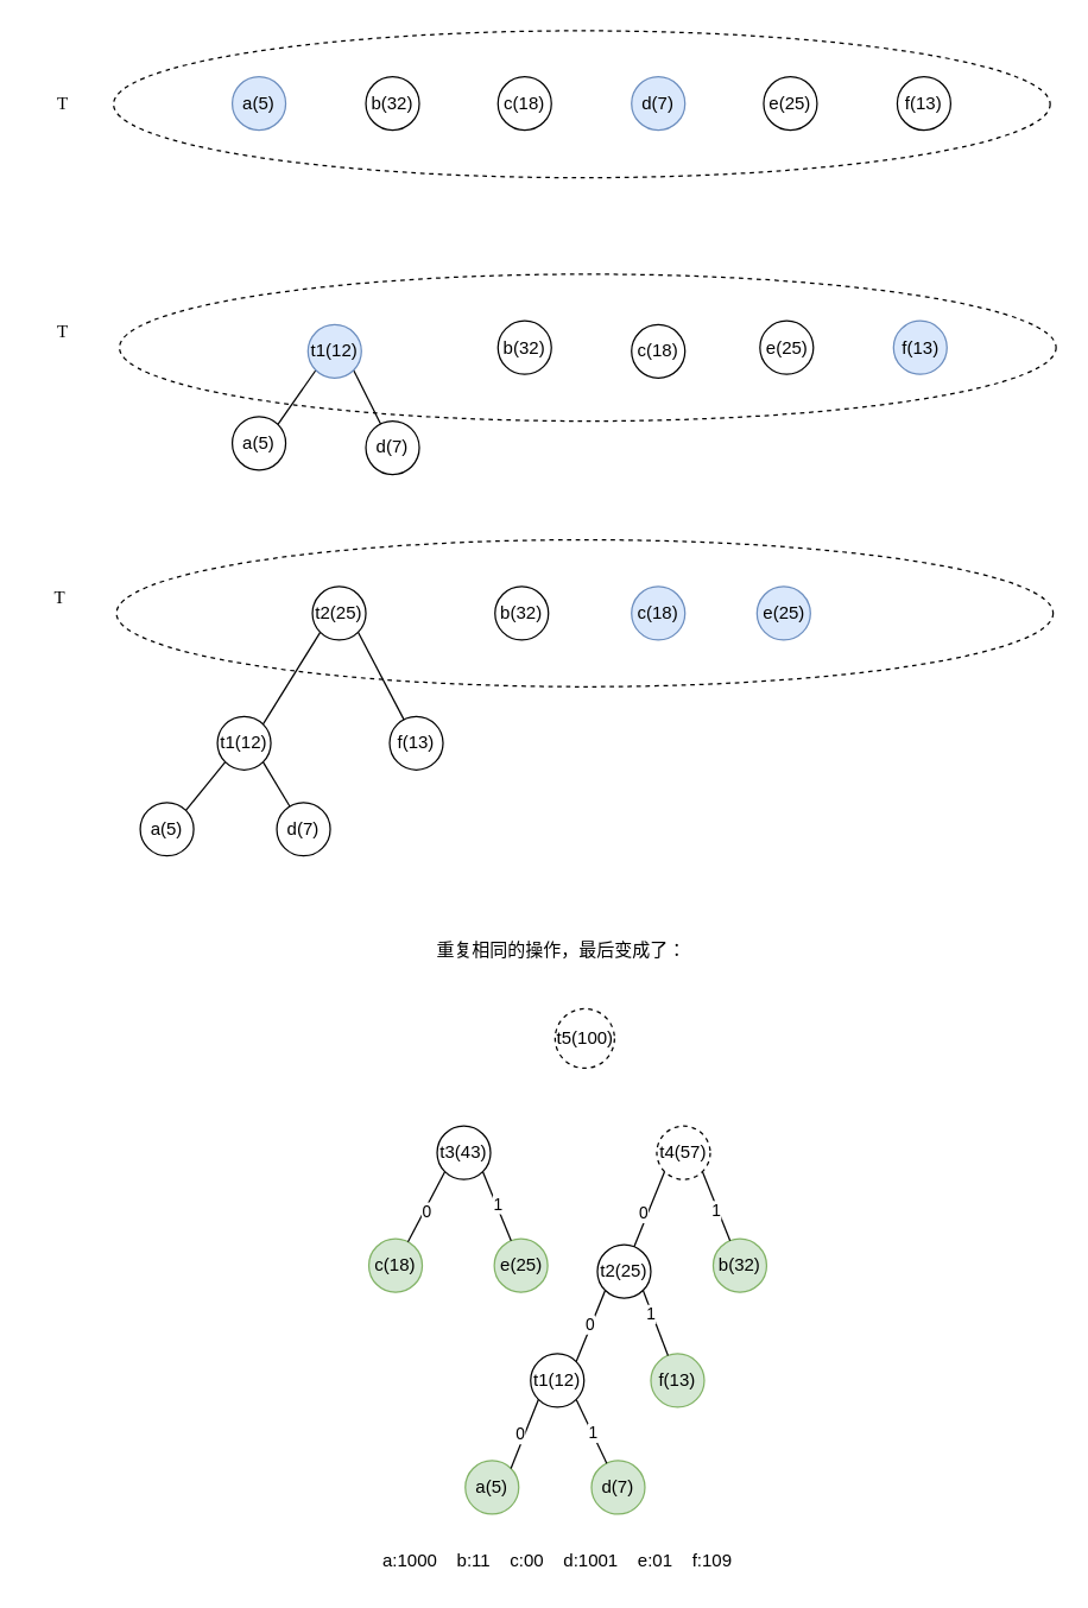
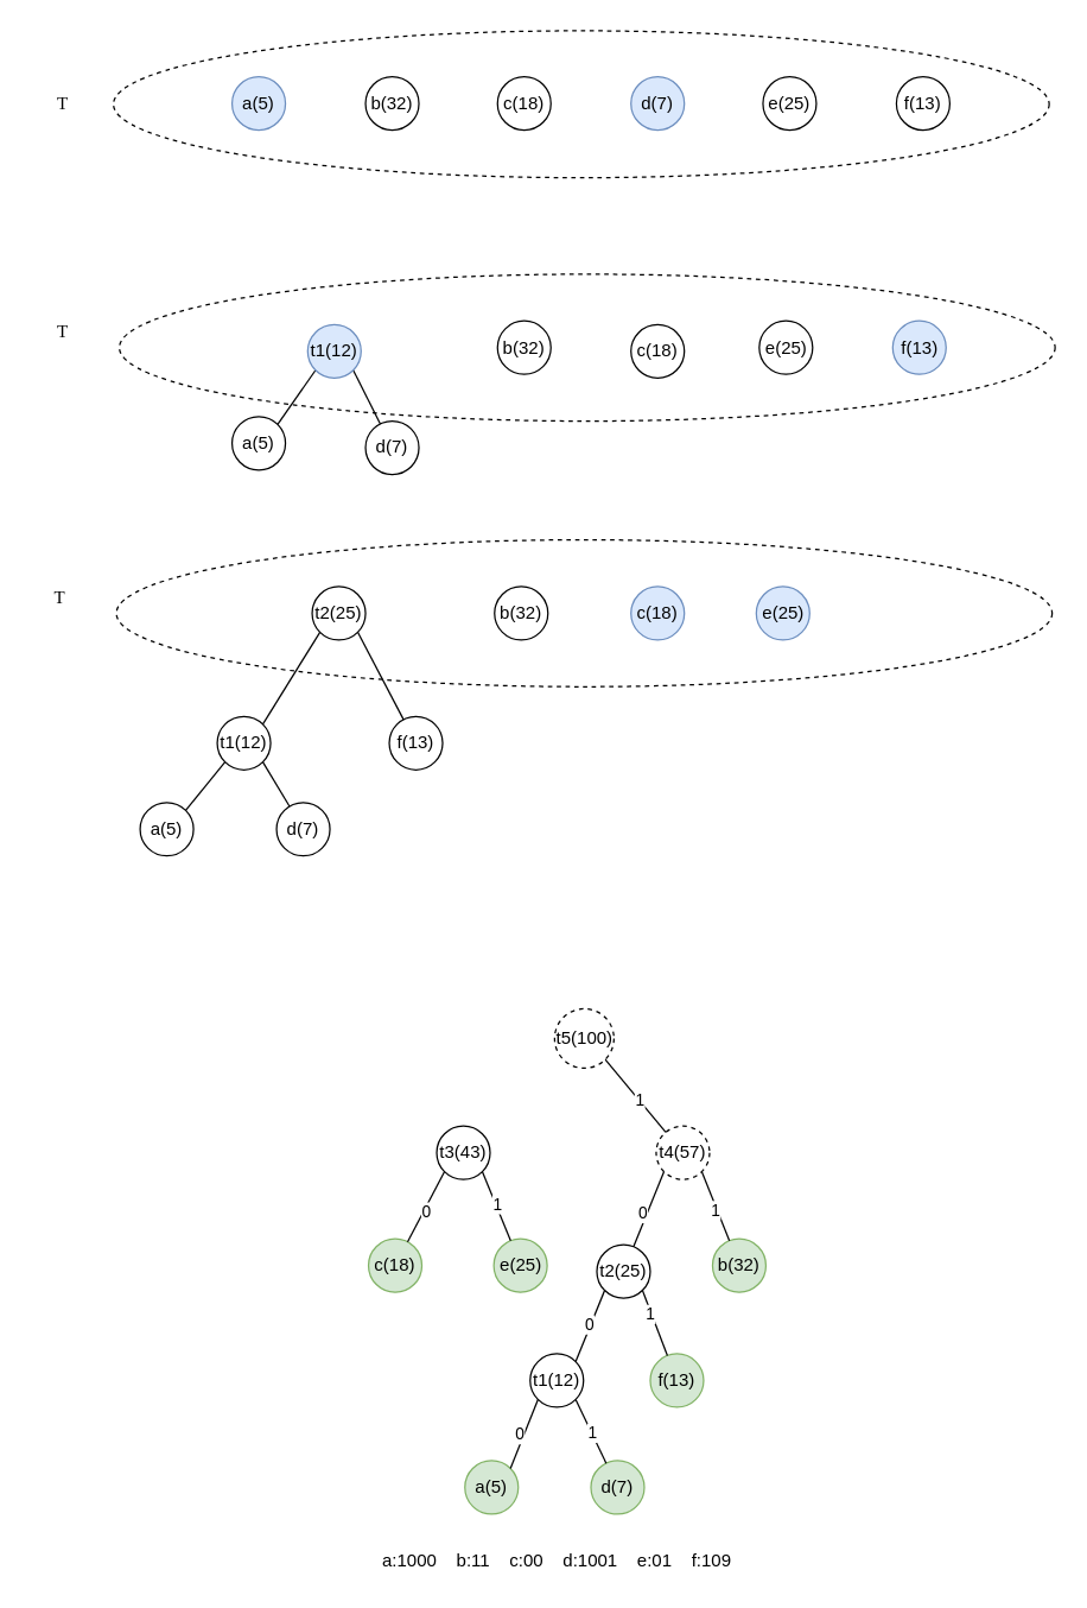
  <mxCell id="0" />
  <mxCell id="1" parent="0" />
  <mxCell id="2" value="" style="ellipse;whiteSpace=wrap;html=1;fillColor=none;dashed=1;" vertex="1" parent="1"><mxGeometry x="76" y="20" width="631" height="99" as="geometry" /></mxCell>
  <mxCell id="3" value="" style="ellipse;whiteSpace=wrap;html=1;fillColor=none;dashed=1;" vertex="1" parent="1"><mxGeometry x="80" y="184" width="631" height="99" as="geometry" /></mxCell>
  <mxCell id="4" value="a(5)&lt;br&gt;" style="ellipse;whiteSpace=wrap;html=1;aspect=fixed;fillColor=#dae8fc;strokeColor=#6c8ebf;" vertex="1" parent="1"><mxGeometry x="156" y="51" width="36" height="36" as="geometry" /></mxCell>
  <mxCell id="5" value="b(32)" style="ellipse;whiteSpace=wrap;html=1;aspect=fixed;" vertex="1" parent="1"><mxGeometry x="246" y="51" width="36" height="36" as="geometry" /></mxCell>
  <mxCell id="6" value="c(18)" style="ellipse;whiteSpace=wrap;html=1;aspect=fixed;" vertex="1" parent="1"><mxGeometry x="335" y="51" width="36" height="36" as="geometry" /></mxCell>
  <mxCell id="7" value="d(7)" style="ellipse;whiteSpace=wrap;html=1;aspect=fixed;fillColor=#dae8fc;strokeColor=#6c8ebf;" vertex="1" parent="1"><mxGeometry x="425" y="51" width="36" height="36" as="geometry" /></mxCell>
  <mxCell id="8" value="e(25)" style="ellipse;whiteSpace=wrap;html=1;aspect=fixed;" vertex="1" parent="1"><mxGeometry x="514" y="51" width="36" height="36" as="geometry" /></mxCell>
  <mxCell id="9" value="f(13)" style="ellipse;whiteSpace=wrap;html=1;aspect=fixed;" vertex="1" parent="1"><mxGeometry x="604" y="51" width="36" height="36" as="geometry" /></mxCell>
  <mxCell id="10" value="&lt;font face=&quot;Comic Sans MS&quot;&gt;T&lt;/font&gt;" style="text;html=1;strokeColor=none;fillColor=none;align=center;verticalAlign=middle;whiteSpace=wrap;rounded=0;dashed=1;" vertex="1" parent="1"><mxGeometry x="22" y="59" width="40" height="20" as="geometry" /></mxCell>
  <mxCell id="11" value="a(5)&lt;br&gt;" style="ellipse;whiteSpace=wrap;html=1;aspect=fixed;" vertex="1" parent="1"><mxGeometry x="156" y="280" width="36" height="36" as="geometry" /></mxCell>
  <mxCell id="12" value="b(32)" style="ellipse;whiteSpace=wrap;html=1;aspect=fixed;" vertex="1" parent="1"><mxGeometry x="335" y="215.5" width="36" height="36" as="geometry" /></mxCell>
  <mxCell id="13" value="c(18)" style="ellipse;whiteSpace=wrap;html=1;aspect=fixed;" vertex="1" parent="1"><mxGeometry x="425" y="218" width="36" height="36" as="geometry" /></mxCell>
  <mxCell id="14" value="d(7)" style="ellipse;whiteSpace=wrap;html=1;aspect=fixed;" vertex="1" parent="1"><mxGeometry x="246" y="283" width="36" height="36" as="geometry" /></mxCell>
  <mxCell id="15" value="e(25)" style="ellipse;whiteSpace=wrap;html=1;aspect=fixed;" vertex="1" parent="1"><mxGeometry x="511.5" y="215.5" width="36" height="36" as="geometry" /></mxCell>
  <mxCell id="16" value="f(13)" style="ellipse;whiteSpace=wrap;html=1;aspect=fixed;fillColor=#dae8fc;strokeColor=#6c8ebf;" vertex="1" parent="1"><mxGeometry x="601.5" y="215.5" width="36" height="36" as="geometry" /></mxCell>
  <mxCell id="17" value="&lt;font face=&quot;Comic Sans MS&quot;&gt;T&lt;/font&gt;" style="text;html=1;strokeColor=none;fillColor=none;align=center;verticalAlign=middle;whiteSpace=wrap;rounded=0;dashed=1;" vertex="1" parent="1"><mxGeometry x="22" y="213" width="40" height="20" as="geometry" /></mxCell>
  <mxCell id="18" style="rounded=0;orthogonalLoop=1;jettySize=auto;html=1;exitX=0;exitY=1;exitDx=0;exitDy=0;entryX=1;entryY=0;entryDx=0;entryDy=0;startArrow=none;startFill=0;endArrow=none;endFill=0;" edge="1" parent="1" source="20" target="11"><mxGeometry relative="1" as="geometry" /></mxCell>
  <mxCell id="19" style="edgeStyle=none;rounded=0;orthogonalLoop=1;jettySize=auto;html=1;exitX=1;exitY=1;exitDx=0;exitDy=0;startArrow=none;startFill=0;endArrow=none;endFill=0;" edge="1" parent="1" source="20" target="14"><mxGeometry relative="1" as="geometry" /></mxCell>
  <mxCell id="20" value="t1(12)" style="ellipse;whiteSpace=wrap;html=1;aspect=fixed;fillColor=#dae8fc;strokeColor=#6c8ebf;" vertex="1" parent="1"><mxGeometry x="207" y="218" width="36" height="36" as="geometry" /></mxCell>
  <mxCell id="21" value="" style="ellipse;whiteSpace=wrap;html=1;fillColor=none;dashed=1;" vertex="1" parent="1"><mxGeometry x="78" y="363" width="631" height="99" as="geometry" /></mxCell>
  <mxCell id="22" value="a(5)&lt;br&gt;" style="ellipse;whiteSpace=wrap;html=1;aspect=fixed;" vertex="1" parent="1"><mxGeometry x="94" y="540" width="36" height="36" as="geometry" /></mxCell>
  <mxCell id="23" value="b(32)" style="ellipse;whiteSpace=wrap;html=1;aspect=fixed;" vertex="1" parent="1"><mxGeometry x="333" y="394.5" width="36" height="36" as="geometry" /></mxCell>
  <mxCell id="24" value="c(18)" style="ellipse;whiteSpace=wrap;html=1;aspect=fixed;fillColor=#dae8fc;strokeColor=#6c8ebf;" vertex="1" parent="1"><mxGeometry x="425" y="394.5" width="36" height="36" as="geometry" /></mxCell>
  <mxCell id="25" value="d(7)" style="ellipse;whiteSpace=wrap;html=1;aspect=fixed;" vertex="1" parent="1"><mxGeometry x="186" y="540" width="36" height="36" as="geometry" /></mxCell>
  <mxCell id="26" value="e(25)" style="ellipse;whiteSpace=wrap;html=1;aspect=fixed;fillColor=#dae8fc;strokeColor=#6c8ebf;" vertex="1" parent="1"><mxGeometry x="509.5" y="394.5" width="36" height="36" as="geometry" /></mxCell>
  <mxCell id="27" value="f(13)" style="ellipse;whiteSpace=wrap;html=1;aspect=fixed;" vertex="1" parent="1"><mxGeometry x="262" y="482" width="36" height="36" as="geometry" /></mxCell>
  <mxCell id="28" value="&lt;font face=&quot;Comic Sans MS&quot;&gt;T&lt;/font&gt;" style="text;html=1;strokeColor=none;fillColor=none;align=center;verticalAlign=middle;whiteSpace=wrap;rounded=0;dashed=1;" vertex="1" parent="1"><mxGeometry x="20" y="392" width="40" height="20" as="geometry" /></mxCell>
  <mxCell id="29" style="rounded=0;orthogonalLoop=1;jettySize=auto;html=1;exitX=0;exitY=1;exitDx=0;exitDy=0;entryX=1;entryY=0;entryDx=0;entryDy=0;startArrow=none;startFill=0;endArrow=none;endFill=0;" edge="1" parent="1" source="31" target="22"><mxGeometry relative="1" as="geometry" /></mxCell>
  <mxCell id="30" style="edgeStyle=none;rounded=0;orthogonalLoop=1;jettySize=auto;html=1;exitX=1;exitY=1;exitDx=0;exitDy=0;startArrow=none;startFill=0;endArrow=none;endFill=0;" edge="1" parent="1" source="31" target="25"><mxGeometry relative="1" as="geometry" /></mxCell>
  <mxCell id="31" value="t1(12)" style="ellipse;whiteSpace=wrap;html=1;aspect=fixed;" vertex="1" parent="1"><mxGeometry x="146" y="482" width="36" height="36" as="geometry" /></mxCell>
  <mxCell id="32" style="edgeStyle=none;rounded=0;orthogonalLoop=1;jettySize=auto;html=1;exitX=0;exitY=1;exitDx=0;exitDy=0;entryX=1;entryY=0;entryDx=0;entryDy=0;startArrow=none;startFill=0;endArrow=none;endFill=0;" edge="1" parent="1" source="34" target="31"><mxGeometry relative="1" as="geometry" /></mxCell>
  <mxCell id="33" style="edgeStyle=none;rounded=0;orthogonalLoop=1;jettySize=auto;html=1;exitX=1;exitY=1;exitDx=0;exitDy=0;startArrow=none;startFill=0;endArrow=none;endFill=0;" edge="1" parent="1" source="34" target="27"><mxGeometry relative="1" as="geometry" /></mxCell>
  <mxCell id="34" value="t2(25)" style="ellipse;whiteSpace=wrap;html=1;aspect=fixed;" vertex="1" parent="1"><mxGeometry x="210" y="394.5" width="36" height="36" as="geometry" /></mxCell>
- <mxCell id="35" value="重复相同的操作，最后变成了：" style="text;html=1;strokeColor=none;fillColor=none;align=center;verticalAlign=middle;whiteSpace=wrap;rounded=0;dashed=1;" vertex="1" parent="1"><mxGeometry x="286" y="630" width="184" height="20" as="geometry" /></mxCell>
  <mxCell id="36" value="a(5)&lt;br&gt;" style="ellipse;whiteSpace=wrap;html=1;aspect=fixed;fillColor=#d5e8d4;strokeColor=#82b366;" vertex="1" parent="1"><mxGeometry x="313" y="983.5" width="36" height="36" as="geometry" /></mxCell>
  <mxCell id="37" value="b(32)" style="ellipse;whiteSpace=wrap;html=1;aspect=fixed;fillColor=#d5e8d4;strokeColor=#82b366;" vertex="1" parent="1"><mxGeometry x="480" y="834" width="36" height="36" as="geometry" /></mxCell>
  <mxCell id="38" value="c(18)" style="ellipse;whiteSpace=wrap;html=1;aspect=fixed;fillColor=#d5e8d4;strokeColor=#82b366;" vertex="1" parent="1"><mxGeometry x="248" y="834" width="36" height="36" as="geometry" /></mxCell>
  <mxCell id="39" value="d(7)" style="ellipse;whiteSpace=wrap;html=1;aspect=fixed;fillColor=#d5e8d4;strokeColor=#82b366;" vertex="1" parent="1"><mxGeometry x="398" y="983.5" width="36" height="36" as="geometry" /></mxCell>
  <mxCell id="40" value="e(25)" style="ellipse;whiteSpace=wrap;html=1;aspect=fixed;fillColor=#d5e8d4;strokeColor=#82b366;" vertex="1" parent="1"><mxGeometry x="332.5" y="834" width="36" height="36" as="geometry" /></mxCell>
  <mxCell id="41" value="f(13)" style="ellipse;whiteSpace=wrap;html=1;aspect=fixed;fillColor=#d5e8d4;strokeColor=#82b366;" vertex="1" parent="1"><mxGeometry x="438" y="911.5" width="36" height="36" as="geometry" /></mxCell>
  <mxCell id="42" style="edgeStyle=none;rounded=0;orthogonalLoop=1;jettySize=auto;html=1;exitX=0;exitY=1;exitDx=0;exitDy=0;entryX=1;entryY=0;entryDx=0;entryDy=0;startArrow=none;startFill=0;endArrow=none;endFill=0;" edge="1" parent="1" source="46" target="36"><mxGeometry relative="1" as="geometry" /></mxCell>
  <mxCell id="43" value="0" style="edgeLabel;html=1;align=center;verticalAlign=middle;resizable=0;points=[];" vertex="1" connectable="0" parent="42"><mxGeometry x="0.021" y="-3" relative="1" as="geometry"><mxPoint as="offset" /></mxGeometry></mxCell>
  <mxCell id="44" style="edgeStyle=none;rounded=0;orthogonalLoop=1;jettySize=auto;html=1;exitX=1;exitY=1;exitDx=0;exitDy=0;startArrow=none;startFill=0;endArrow=none;endFill=0;" edge="1" parent="1" source="46" target="39"><mxGeometry relative="1" as="geometry" /></mxCell>
  <mxCell id="45" value="1" style="edgeLabel;html=1;align=center;verticalAlign=middle;resizable=0;points=[];" vertex="1" connectable="0" parent="44"><mxGeometry x="0.054" relative="1" as="geometry"><mxPoint as="offset" /></mxGeometry></mxCell>
  <mxCell id="46" value="t1(12)" style="ellipse;whiteSpace=wrap;html=1;aspect=fixed;" vertex="1" parent="1"><mxGeometry x="357" y="911.5" width="36" height="36" as="geometry" /></mxCell>
  <mxCell id="47" style="edgeStyle=none;rounded=0;orthogonalLoop=1;jettySize=auto;html=1;exitX=0;exitY=1;exitDx=0;exitDy=0;entryX=1;entryY=0;entryDx=0;entryDy=0;startArrow=none;startFill=0;endArrow=none;endFill=0;" edge="1" parent="1" source="51" target="46"><mxGeometry relative="1" as="geometry" /></mxCell>
  <mxCell id="48" value="0" style="edgeLabel;html=1;align=center;verticalAlign=middle;resizable=0;points=[];" vertex="1" connectable="0" parent="47"><mxGeometry x="-0.031" y="-1" relative="1" as="geometry"><mxPoint as="offset" /></mxGeometry></mxCell>
  <mxCell id="49" style="edgeStyle=none;rounded=0;orthogonalLoop=1;jettySize=auto;html=1;exitX=1;exitY=1;exitDx=0;exitDy=0;startArrow=none;startFill=0;endArrow=none;endFill=0;" edge="1" parent="1" source="51" target="41"><mxGeometry relative="1" as="geometry" /></mxCell>
  <mxCell id="50" value="1" style="edgeLabel;html=1;align=center;verticalAlign=middle;resizable=0;points=[];" vertex="1" connectable="0" parent="49"><mxGeometry x="-0.269" y="-1" relative="1" as="geometry"><mxPoint as="offset" /></mxGeometry></mxCell>
  <mxCell id="51" value="t2(25)" style="ellipse;whiteSpace=wrap;html=1;aspect=fixed;" vertex="1" parent="1"><mxGeometry x="402" y="838" width="36" height="36" as="geometry" /></mxCell>
  <mxCell id="52" style="edgeStyle=none;rounded=0;orthogonalLoop=1;jettySize=auto;html=1;exitX=0;exitY=1;exitDx=0;exitDy=0;startArrow=none;startFill=0;endArrow=none;endFill=0;" edge="1" parent="1" source="56" target="38"><mxGeometry relative="1" as="geometry" /></mxCell>
  <mxCell id="53" value="0" style="edgeLabel;html=1;align=center;verticalAlign=middle;resizable=0;points=[];" vertex="1" connectable="0" parent="52"><mxGeometry x="0.117" y="1" relative="1" as="geometry"><mxPoint as="offset" /></mxGeometry></mxCell>
  <mxCell id="54" style="edgeStyle=none;rounded=0;orthogonalLoop=1;jettySize=auto;html=1;exitX=1;exitY=1;exitDx=0;exitDy=0;startArrow=none;startFill=0;endArrow=none;endFill=0;" edge="1" parent="1" source="56" target="40"><mxGeometry relative="1" as="geometry" /></mxCell>
  <mxCell id="55" value="1" style="edgeLabel;html=1;align=center;verticalAlign=middle;resizable=0;points=[];" vertex="1" connectable="0" parent="54"><mxGeometry x="-0.061" y="1" relative="1" as="geometry"><mxPoint as="offset" /></mxGeometry></mxCell>
  <mxCell id="56" value="t3(43)" style="ellipse;whiteSpace=wrap;html=1;aspect=fixed;" vertex="1" parent="1"><mxGeometry x="294" y="758" width="36" height="36" as="geometry" /></mxCell>
  <mxCell id="57" style="edgeStyle=none;rounded=0;orthogonalLoop=1;jettySize=auto;html=1;exitX=0;exitY=1;exitDx=0;exitDy=0;startArrow=none;startFill=0;endArrow=none;endFill=0;" edge="1" parent="1" source="61" target="51"><mxGeometry relative="1" as="geometry" /></mxCell>
  <mxCell id="58" value="0" style="edgeLabel;html=1;align=center;verticalAlign=middle;resizable=0;points=[];" vertex="1" connectable="0" parent="57"><mxGeometry x="0.134" y="-3" relative="1" as="geometry"><mxPoint as="offset" /></mxGeometry></mxCell>
  <mxCell id="59" style="edgeStyle=none;rounded=0;orthogonalLoop=1;jettySize=auto;html=1;exitX=1;exitY=1;exitDx=0;exitDy=0;startArrow=none;startFill=0;endArrow=none;endFill=0;" edge="1" parent="1" source="61" target="37"><mxGeometry relative="1" as="geometry" /></mxCell>
  <mxCell id="60" value="1" style="edgeLabel;html=1;align=center;verticalAlign=middle;resizable=0;points=[];" vertex="1" connectable="0" parent="59"><mxGeometry x="0.091" y="-1" relative="1" as="geometry"><mxPoint as="offset" /></mxGeometry></mxCell>
  <mxCell id="61" value="t4(57)" style="ellipse;whiteSpace=wrap;html=1;aspect=fixed;dashed=1;" vertex="1" parent="1"><mxGeometry x="442" y="758" width="36" height="36" as="geometry" /></mxCell>
+ <mxCell id="62" style="edgeStyle=none;rounded=0;orthogonalLoop=1;jettySize=auto;html=1;exitX=1;exitY=1;exitDx=0;exitDy=0;startArrow=none;startFill=0;endArrow=none;endFill=0;" edge="1" parent="1" source="64" target="61"><mxGeometry relative="1" as="geometry" /></mxCell>
+ <mxCell id="63" value="1" style="edgeLabel;html=1;align=center;verticalAlign=middle;resizable=0;points=[];" vertex="1" connectable="0" parent="62"><mxGeometry x="0.11" relative="1" as="geometry"><mxPoint as="offset" /></mxGeometry></mxCell>
  <mxCell id="64" value="t5(100)" style="ellipse;whiteSpace=wrap;html=1;aspect=fixed;dashed=1;" vertex="1" parent="1"><mxGeometry x="373.5" y="679" width="40" height="40" as="geometry" /></mxCell>
  <mxCell id="65" value="a:1000&amp;nbsp; &amp;nbsp; b:11&amp;nbsp; &amp;nbsp; c:00&amp;nbsp; &amp;nbsp; d:1001&amp;nbsp; &amp;nbsp; e:01&amp;nbsp; &amp;nbsp; f:109&amp;nbsp;" style="text;html=1;strokeColor=none;fillColor=none;align=center;verticalAlign=middle;whiteSpace=wrap;rounded=0;dashed=1;" vertex="1" parent="1"><mxGeometry x="238" y="1041" width="278" height="20" as="geometry" /></mxCell>
